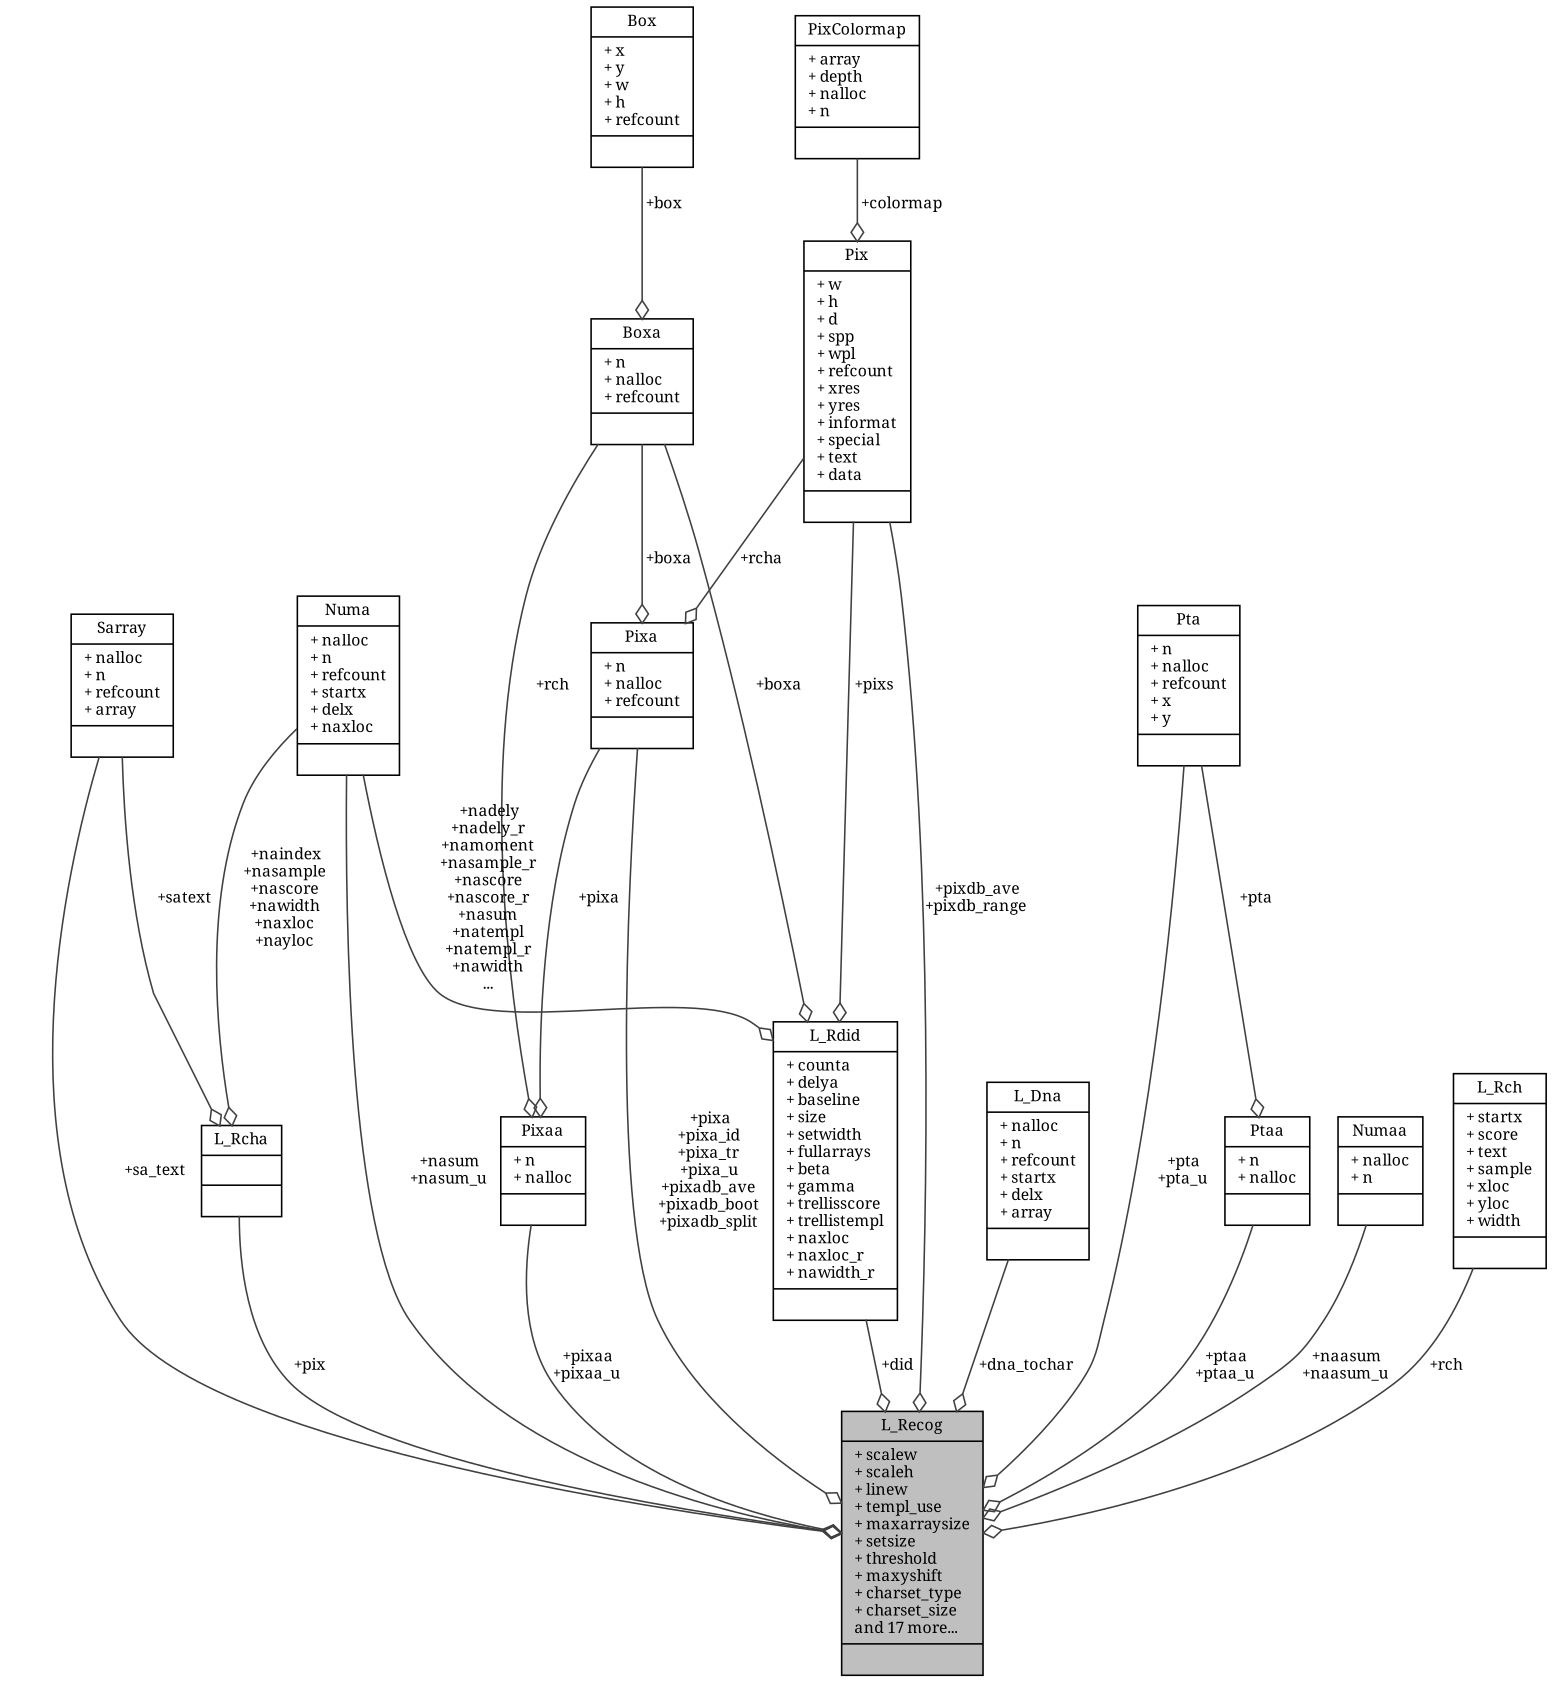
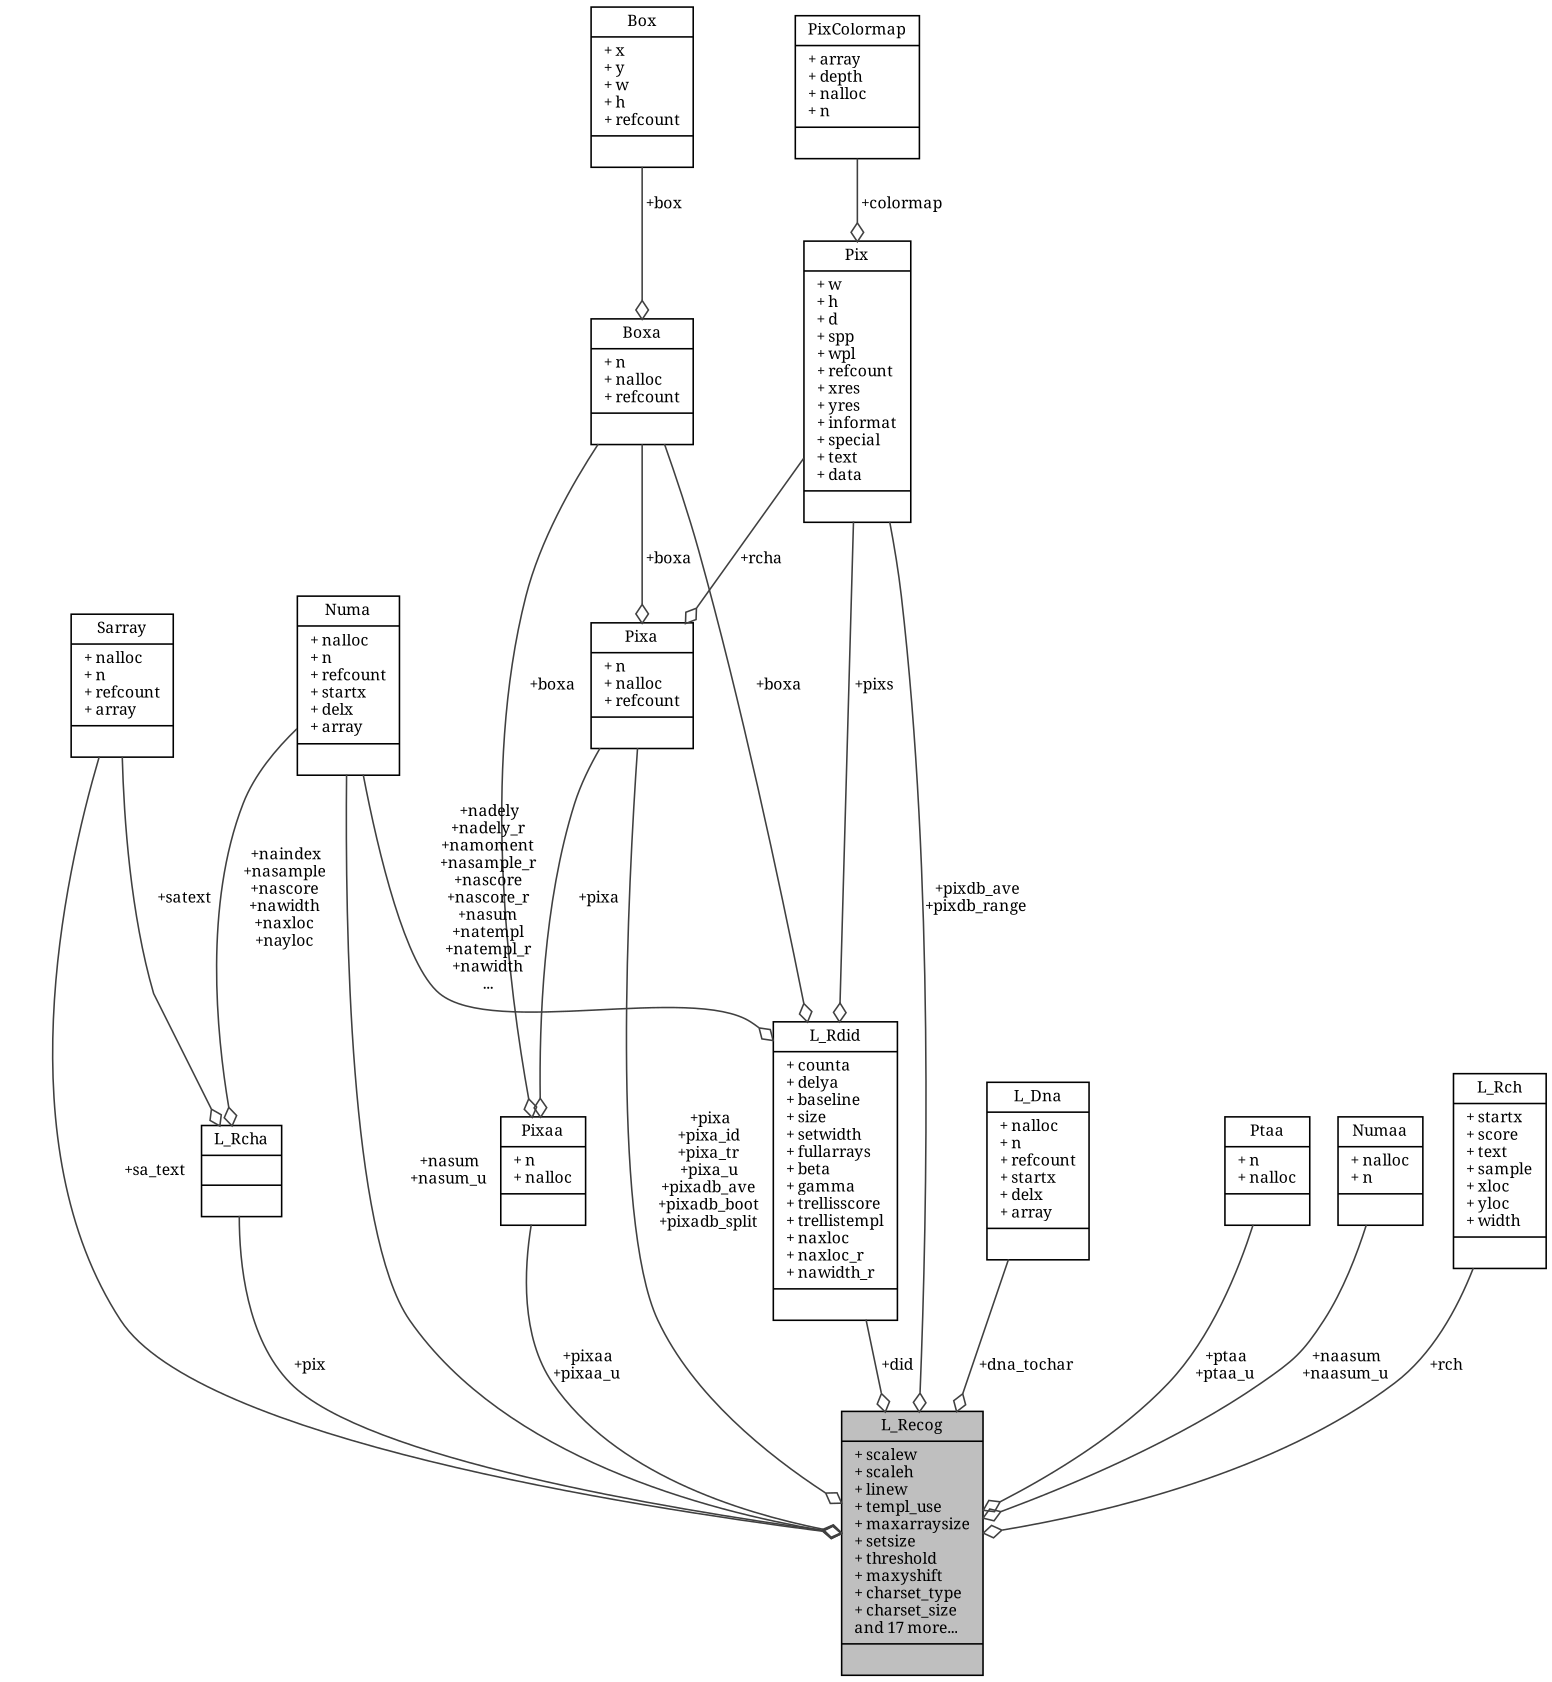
  digraph {
    fontname="Noto Serif"
    node [color=black fillcolor=white fontname="Noto Serif" fontsize=10 shape=record style=filled]
    edge [arrowhead=odiamond color=grey25 fontname="Noto Serif" fontsize=10 labelfontname=Helvetica labelfontsize=10 style=solid]
    n1 [fillcolor=grey75 fontcolor=black height=0.2 label="{L_Recog\n|+ scalew\l+ scaleh\l+ linew\l+ templ_use\l+ maxarraysize\l+ setsize\l+ threshold\l+ maxyshift\l+ charset_type\l+ charset_size\land 17 more...\l|}" width=0.4]
    n2 [height=0.2 label="{Sarray\n|+ nalloc\l+ n\l+ refcount\l+ array\l|}" width=0.4]
    n3 [height=0.2 label="{L_Rcha\n||}" width=0.4]
    n4 [height=0.2 label="{L_Dna\n|+ nalloc\l+ n\l+ refcount\l+ startx\l+ delx\l+ array\l|}" width=0.4]
    n5 [height=0.2 label="{Pixaa\n|+ n\l+ nalloc\l|}" width=0.4]
    n6 [height=0.2 label="{Pixa\n|+ n\l+ nalloc\l+ refcount\l|}" width=0.4]
    n7 [height=0.2 label="{Pix\n|+ w\l+ h\l+ d\l+ spp\l+ wpl\l+ refcount\l+ xres\l+ yres\l+ informat\l+ special\l+ text\l+ data\l|}" width=0.4]
    n8 [height=0.2 label="{L_Rdid\n|+ counta\l+ delya\l+ baseline\l+ size\l+ setwidth\l+ fullarrays\l+ beta\l+ gamma\l+ trellisscore\l+ trellistempl\l+ naxloc\l+ naxloc_r\l+ nawidth_r\l|}" width=0.4]
    n9 [height=0.2 label="{PixColormap\n|+ array\l+ depth\l+ nalloc\l+ n\l|}" width=0.4]
    n10 [height=0.2 label="{Boxa\n|+ n\l+ nalloc\l+ refcount\l|}" width=0.4]
    n11 [height=0.2 label="{Box\n|+ x\l+ y\l+ w\l+ h\l+ refcount\l|}" width=0.4]
    n12 [height=0.2 label="{Ptaa\n|+ n\l+ nalloc\l|}" width=0.4]
-   n13 [height=0.2 label="{Pta\n|+ n\l+ nalloc\l+ refcount\l+ x\l+ y\l|}" width=0.4]
    n14 [height=0.2 label="{Numaa\n|+ nalloc\l+ n\l|}" width=0.4]
-   n15 [height=0.2 label="{Numa\n|+ nalloc\l+ n\l+ refcount\l+ startx\l+ delx\l+ naxloc\l|}" width=0.4]
+   n15 [height=0.2 label="{Numa\n|+ nalloc\l+ n\l+ refcount\l+ startx\l+ delx\l+ array\l|}" width=0.4]
    n16 [height=0.2 label="{L_Rch\n|+ startx\l+ score\l+ text\l+ sample\l+ xloc\l+ yloc\l+ width\l|}" width=0.4]
    n2 -> n1 [label=" +sa_text"]
    n2 -> n3 [label=" +satext"]
    n3 -> n1 [label=" +pix"]
    n4 -> n1 [label=" +dna_tochar"]
    n5 -> n1 [label=" +pixaa\n+pixaa_u"]
    n6 -> n1 [label=" +pixa\n+pixa_id\n+pixa_tr\n+pixa_u\n+pixadb_ave\n+pixadb_boot\n+pixadb_split"]
    n6 -> n5 [label=" +pixa"]
    n7 -> n1 [label=" +pixdb_ave\n+pixdb_range"]
    n7 -> n6 [label=" +rcha"]
    n7 -> n8 [label=" +pixs"]
    n8 -> n1 [label=" +did"]
    n9 -> n7 [label=" +colormap"]
-   n10 -> n5 [label=" +rch"]
+   n10 -> n5 [label=" +boxa"]
    n10 -> n6 [label=" +boxa"]
    n10 -> n8 [label=" +boxa"]
    n11 -> n10 [label=" +box"]
    n12 -> n1 [label=" +ptaa\n+ptaa_u"]
-   n13 -> n1 [label=" +pta\n+pta_u"]
-   n13 -> n12 [label=" +pta"]
    n14 -> n1 [label=" +naasum\n+naasum_u"]
    n15 -> n1 [label=" +nasum\n+nasum_u"]
    n15 -> n3 [label=" +naindex\n+nasample\n+nascore\n+nawidth\n+naxloc\n+nayloc"]
    n15 -> n8 [label=" +nadely\n+nadely_r\n+namoment\n+nasample_r\n+nascore\n+nascore_r\n+nasum\n+natempl\n+natempl_r\n+nawidth\n..."]
    n16 -> n1 [label=" +rch"]
  }
